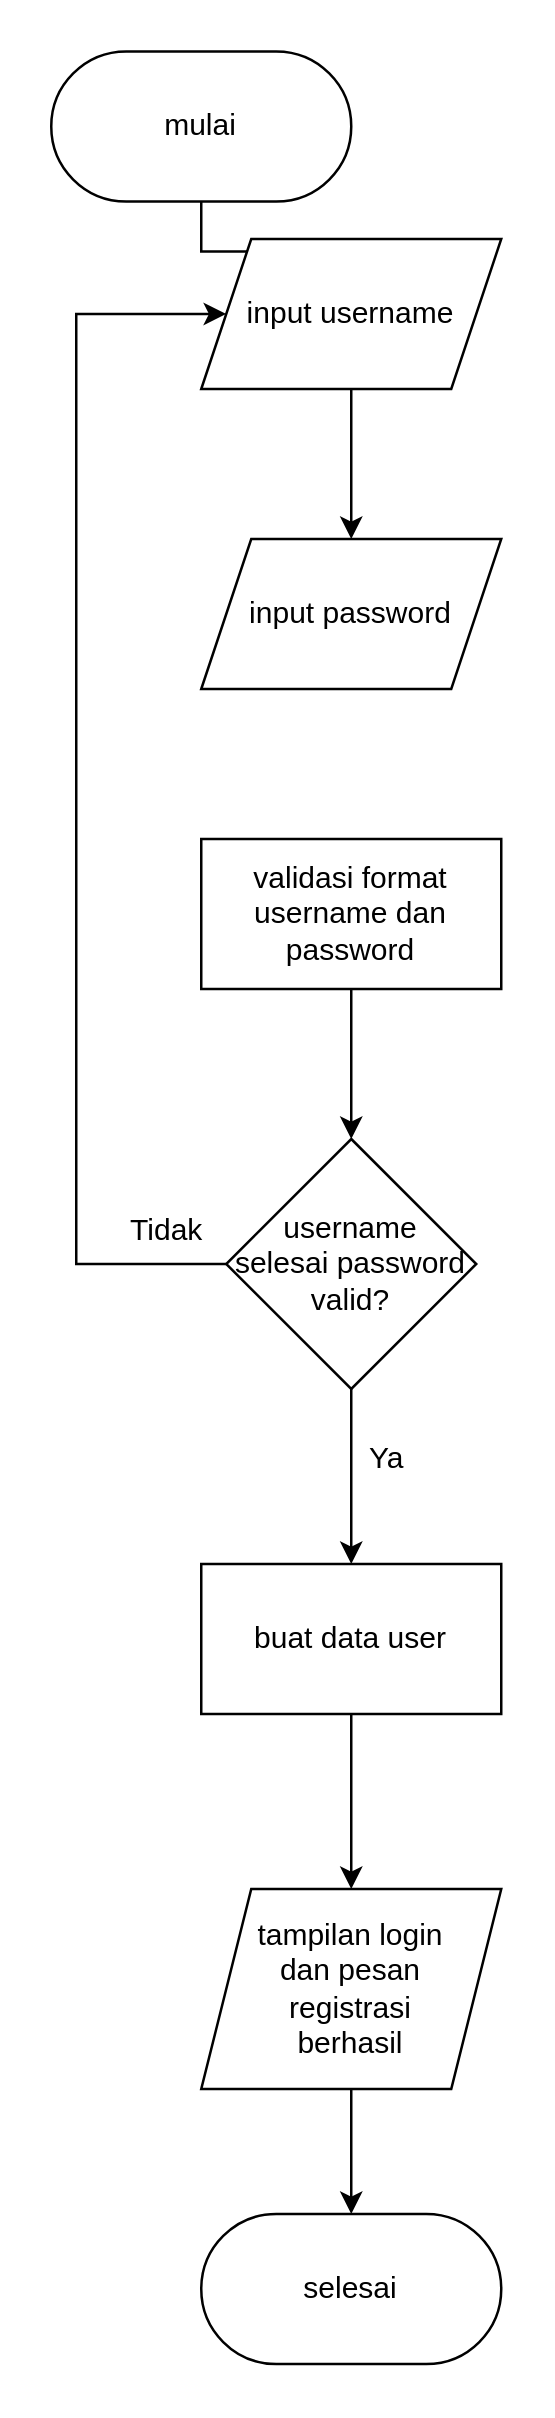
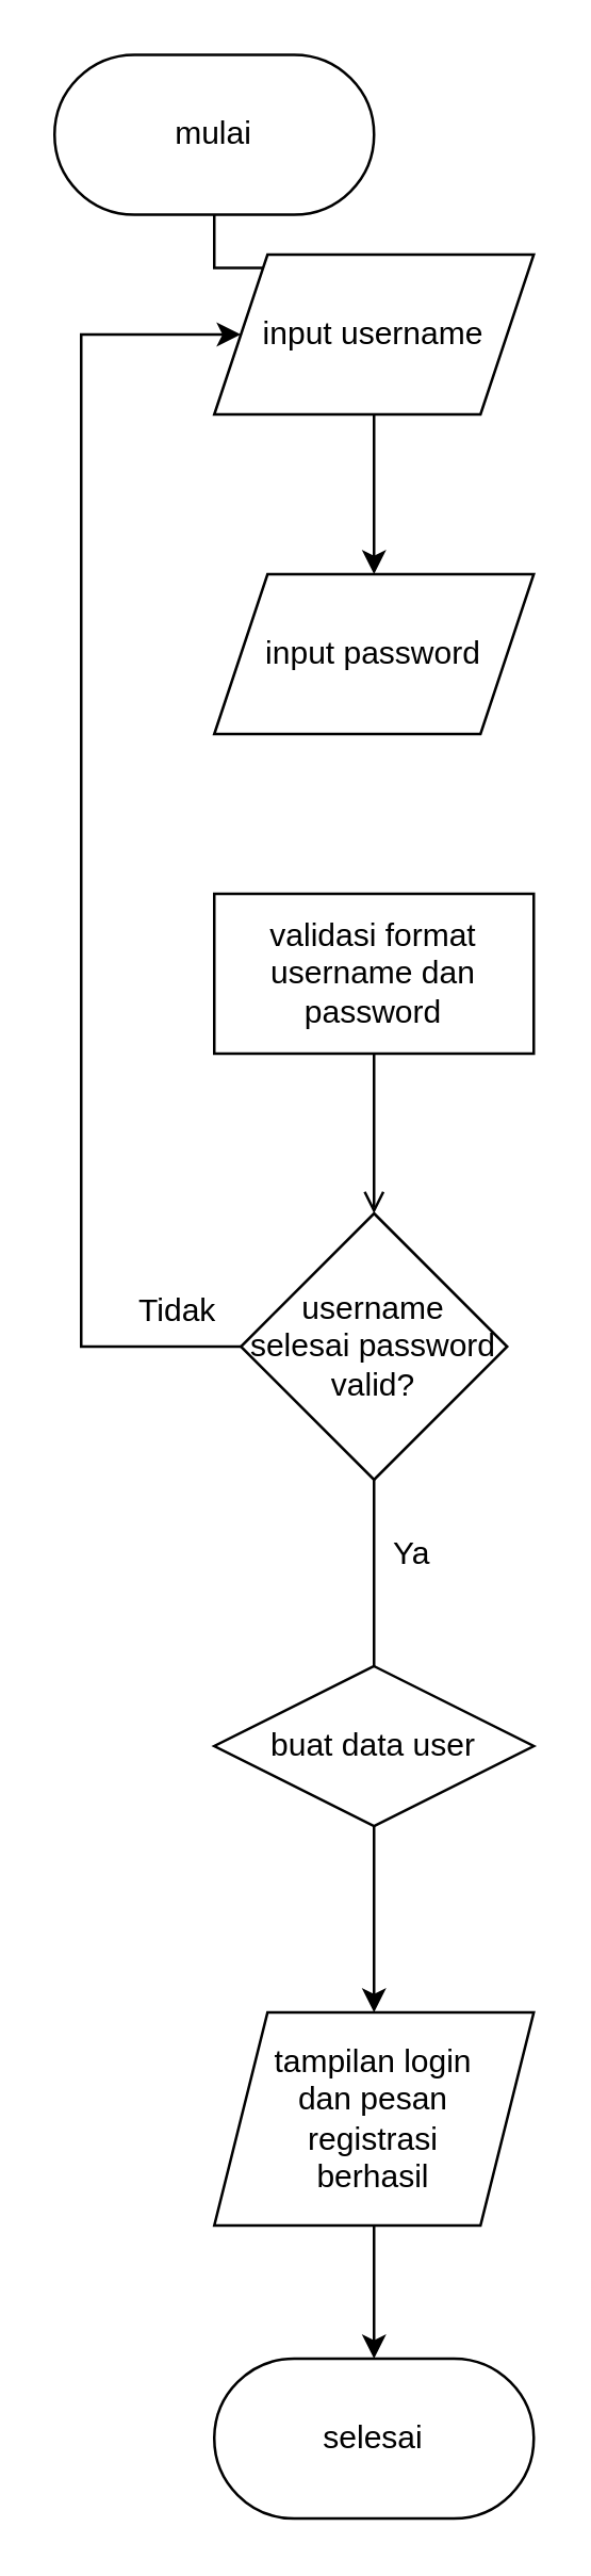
  <mxCell id="0" />
  <mxCell id="1" parent="0" />
  <mxCell id="2" style="edgeStyle=orthogonalEdgeStyle;rounded=0;orthogonalLoop=1;jettySize=auto;html=1;entryX=0.5;entryY=0;entryDx=0;entryDy=0;" edge="1" parent="1" source="3" target="5"><mxGeometry relative="1" as="geometry" /></mxCell>
  <mxCell id="3" value="mulai" style="rounded=1;whiteSpace=wrap;html=1;arcSize=50;" vertex="1" parent="1"><mxGeometry x="20" y="20" width="120" height="60" as="geometry" /></mxCell>
  <mxCell id="4" style="edgeStyle=orthogonalEdgeStyle;rounded=0;orthogonalLoop=1;jettySize=auto;html=1;" edge="1" parent="1" source="5" target="6"><mxGeometry relative="1" as="geometry" /></mxCell>
  <mxCell id="5" value="input username" style="shape=parallelogram;perimeter=parallelogramPerimeter;whiteSpace=wrap;html=1;fixedSize=1;" vertex="1" parent="1"><mxGeometry x="80" y="95" width="120" height="60" as="geometry" /></mxCell>
  <mxCell id="6" value="input password" style="shape=parallelogram;perimeter=parallelogramPerimeter;whiteSpace=wrap;html=1;fixedSize=1;" vertex="1" parent="1"><mxGeometry x="80" y="215" width="120" height="60" as="geometry" /></mxCell>
- <mxCell id="7" style="edgeStyle=orthogonalEdgeStyle;rounded=0;orthogonalLoop=1;jettySize=auto;html=1;entryX=0.5;entryY=0;entryDx=0;entryDy=0;" edge="1" parent="1" source="8" target="11"><mxGeometry relative="1" as="geometry" /></mxCell>
+ <mxCell id="7" style="edgeStyle=orthogonalEdgeStyle;rounded=0;orthogonalLoop=1;jettySize=auto;html=1;entryX=0.5;entryY=0;entryDx=0;entryDy=0;endArrow=open;" edge="1" parent="1" source="8" target="11"><mxGeometry relative="1" as="geometry" /></mxCell>
  <mxCell id="8" value="validasi format username dan password" style="rounded=0;whiteSpace=wrap;html=1;" vertex="1" parent="1"><mxGeometry x="80" y="335" width="120" height="60" as="geometry" /></mxCell>
  <mxCell id="9" style="edgeStyle=orthogonalEdgeStyle;rounded=0;orthogonalLoop=1;jettySize=auto;html=1;entryX=0;entryY=0.5;entryDx=0;entryDy=0;" edge="1" parent="1" source="11" target="5"><mxGeometry relative="1" as="geometry"><Array as="points"><mxPoint x="30" y="505" /><mxPoint x="30" y="125" /></Array></mxGeometry></mxCell>
- <mxCell id="10" style="edgeStyle=orthogonalEdgeStyle;rounded=0;orthogonalLoop=1;jettySize=auto;html=1;entryX=0.5;entryY=0;entryDx=0;entryDy=0;" edge="1" parent="1" source="11" target="14"><mxGeometry relative="1" as="geometry" /></mxCell>
+ <mxCell id="10" style="edgeStyle=orthogonalEdgeStyle;rounded=0;orthogonalLoop=1;jettySize=auto;html=1;entryX=0.5;entryY=0;entryDx=0;entryDy=0;endArrow=none;" edge="1" parent="1" source="11" target="14"><mxGeometry relative="1" as="geometry" /></mxCell>
  <mxCell id="11" value="username &lt;br&gt;selesai password valid?" style="rhombus;whiteSpace=wrap;html=1;" vertex="1" parent="1"><mxGeometry x="90" y="455" width="100" height="100" as="geometry" /></mxCell>
  <mxCell id="12" value="Tidak" style="text;html=1;align=center;verticalAlign=middle;resizable=0;points=[];autosize=1;strokeColor=none;fillColor=none;" vertex="1" parent="1"><mxGeometry x="41" y="477" width="50" height="30" as="geometry" /></mxCell>
  <mxCell id="13" style="edgeStyle=orthogonalEdgeStyle;rounded=0;orthogonalLoop=1;jettySize=auto;html=1;" edge="1" parent="1" source="14" target="17"><mxGeometry relative="1" as="geometry" /></mxCell>
- <mxCell id="14" value="buat data user" style="rounded=0;whiteSpace=wrap;html=1;" vertex="1" parent="1"><mxGeometry x="80" y="625" width="120" height="60" as="geometry" /></mxCell>
+ <mxCell id="14" value="buat data user" style="rhombus;whiteSpace=wrap;html=1;" vertex="1" parent="1"><mxGeometry x="80" y="625" width="120" height="60" as="geometry" /></mxCell>
  <mxCell id="15" value="Ya" style="text;html=1;align=center;verticalAlign=middle;resizable=0;points=[];autosize=1;strokeColor=none;fillColor=none;" vertex="1" parent="1"><mxGeometry x="134" y="568" width="40" height="30" as="geometry" /></mxCell>
  <mxCell id="16" style="edgeStyle=orthogonalEdgeStyle;rounded=0;orthogonalLoop=1;jettySize=auto;html=1;entryX=0.5;entryY=0;entryDx=0;entryDy=0;" edge="1" parent="1" source="17" target="18"><mxGeometry relative="1" as="geometry" /></mxCell>
  <mxCell id="17" value="tampilan login &lt;br&gt;dan pesan &lt;br&gt;registrasi &lt;br&gt;berhasil" style="shape=parallelogram;perimeter=parallelogramPerimeter;whiteSpace=wrap;html=1;fixedSize=1;" vertex="1" parent="1"><mxGeometry x="80" y="755" width="120" height="80" as="geometry" /></mxCell>
  <mxCell id="18" value="selesai" style="rounded=1;whiteSpace=wrap;html=1;arcSize=50;" vertex="1" parent="1"><mxGeometry x="80" y="885" width="120" height="60" as="geometry" /></mxCell>
